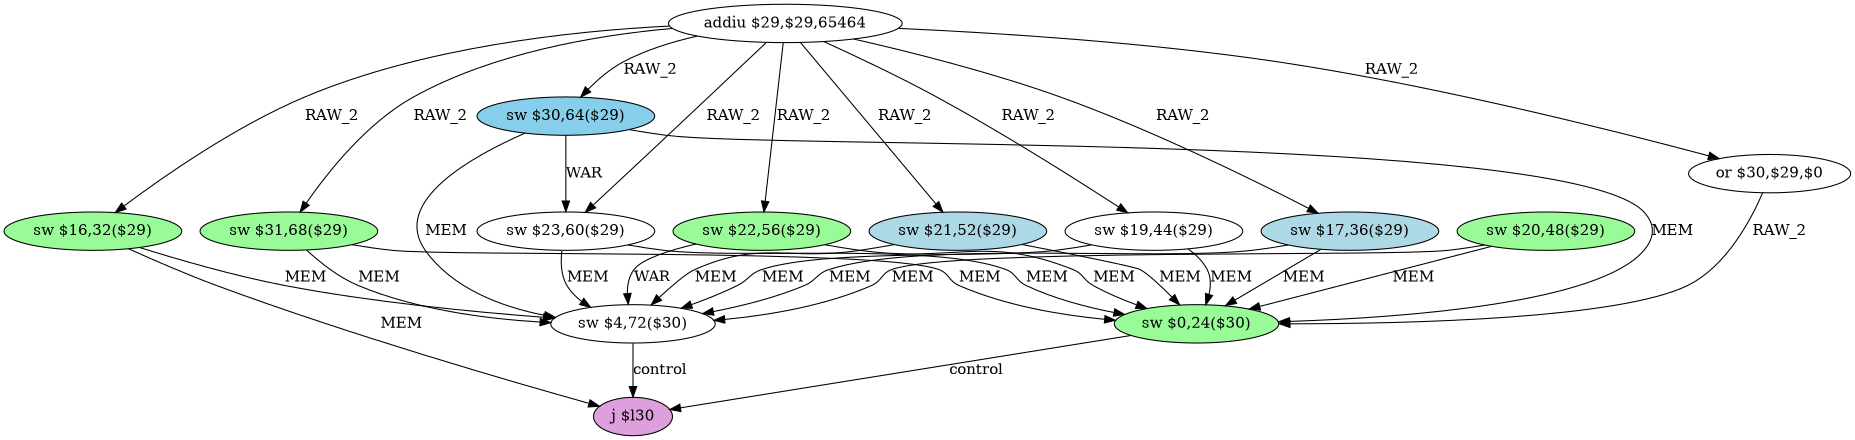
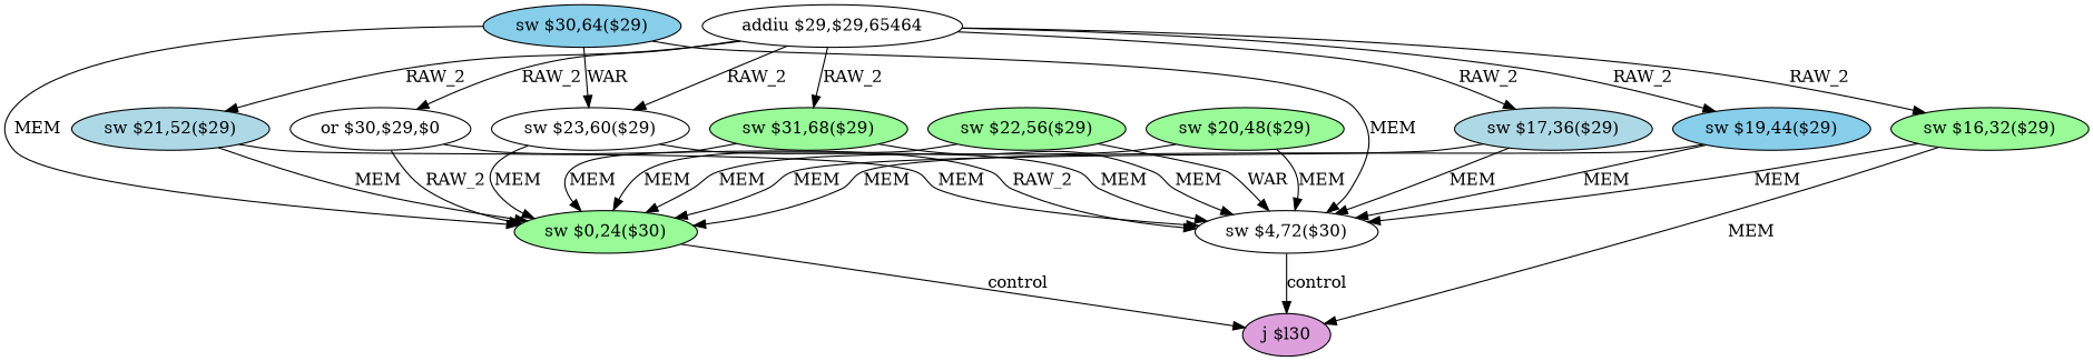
  digraph {
    node [fillcolor=palegreen shape=ellipse style=filled]
    n1 [fillcolor=white label="addiu $29,$29,65464"]
    n2 [label="sw $31,68($29)"]
    n3 [fillcolor=skyblue label="sw $30,64($29)"]
    n4 [fillcolor=white label="sw $23,60($29)"]
    n5 [label="sw $22,56($29)"]
    n6 [fillcolor=lightblue label="sw $21,52($29)"]
-   n7 [fillcolor=white label="sw $19,44($29)"]
+   n7 [fillcolor=skyblue label="sw $19,44($29)"]
    n8 [fillcolor=lightblue label="sw $17,36($29)"]
    n9 [label="sw $16,32($29)"]
    n10 [fillcolor=white label="or $30,$29,$0"]
    n11 [fillcolor=white label="sw $4,72($30)"]
    n12 [label="sw $0,24($30)"]
    n13 [label="sw $20,48($29)"]
    n14 [fillcolor=plum label="j $l30"]
    n1 -> n2 [label=RAW_2]
-   n1 -> n3 [label=RAW_2]
    n1 -> n4 [label=RAW_2]
-   n1 -> n5 [label=RAW_2]
    n1 -> n6 [label=RAW_2]
    n1 -> n7 [label=RAW_2]
    n1 -> n8 [label=RAW_2]
    n1 -> n9 [label=RAW_2]
    n1 -> n10 [label=RAW_2]
    n2 -> n11 [label=MEM]
    n2 -> n12 [label=MEM]
    n3 -> n4 [label=WAR]
    n3 -> n11 [label=MEM]
    n3 -> n12 [label=MEM]
    n4 -> n11 [label=MEM]
    n4 -> n12 [label=MEM]
    n5 -> n11 [label=WAR]
    n5 -> n12 [label=MEM]
    n6 -> n11 [label=MEM]
    n6 -> n12 [label=MEM]
    n7 -> n11 [label=MEM]
    n7 -> n12 [label=MEM]
    n8 -> n11 [label=MEM]
    n8 -> n12 [label=MEM]
    n9 -> n11 [label=MEM]
    n9 -> n14 [label=MEM]
+   n10 -> n11 [label=RAW_2]
    n10 -> n12 [label=RAW_2]
    n11 -> n14 [label=control]
    n12 -> n14 [label=control]
    n13 -> n11 [label=MEM]
    n13 -> n12 [label=MEM]
  }
